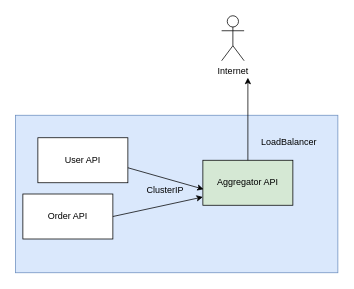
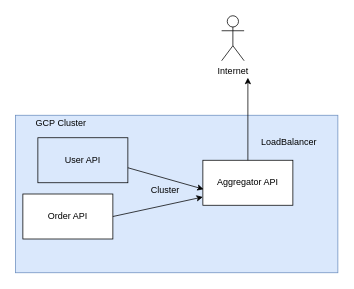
  <mxCell id="0" />
  <mxCell id="1" parent="0" />
  <mxCell id="2" value="" style="rounded=0;whiteSpace=wrap;html=1;fillColor=#dae8fc;strokeColor=#6c8ebf;" vertex="1" parent="1"><mxGeometry x="20" y="153" width="430" height="210" as="geometry" /></mxCell>
- <mxCell id="4" value="User API" style="rounded=0;whiteSpace=wrap;html=1;" vertex="1" parent="1"><mxGeometry x="50" y="183" width="120" height="60" as="geometry" /></mxCell>
+ <mxCell id="3" value="GCP Cluster" style="text;html=1;strokeColor=none;fillColor=none;align=center;verticalAlign=middle;whiteSpace=wrap;rounded=0;" vertex="1" parent="1"><mxGeometry x="21" y="154" width="120" height="20" as="geometry" /></mxCell>
+ <mxCell id="4" value="User API" style="rounded=0;whiteSpace=wrap;html=1;fillColor=#dae8fc;" vertex="1" parent="1"><mxGeometry x="50" y="183" width="120" height="60" as="geometry" /></mxCell>
  <mxCell id="5" value="Order API" style="rounded=0;whiteSpace=wrap;html=1;" vertex="1" parent="1"><mxGeometry x="30" y="258" width="120" height="60" as="geometry" /></mxCell>
- <mxCell id="6" value="Aggregator API" style="rounded=0;whiteSpace=wrap;html=1;fillColor=#d5e8d4;" vertex="1" parent="1"><mxGeometry x="270" y="213" width="120" height="60" as="geometry" /></mxCell>
+ <mxCell id="6" value="Aggregator API" style="rounded=0;whiteSpace=wrap;html=1;" vertex="1" parent="1"><mxGeometry x="270" y="213" width="120" height="60" as="geometry" /></mxCell>
  <mxCell id="7" value="" style="endArrow=classic;html=1;exitX=0.008;exitY=0.644;exitDx=0;exitDy=0;exitPerimeter=0;entryX=0.008;entryY=0.644;entryDx=0;entryDy=0;entryPerimeter=0;" edge="1" parent="1" target="6"><mxGeometry width="50" height="50" relative="1" as="geometry"><mxPoint x="170" y="223" as="sourcePoint" /><mxPoint x="200" y="283" as="targetPoint" /></mxGeometry></mxCell>
  <mxCell id="8" value="" style="endArrow=classic;html=1;entryX=1;entryY=0.5;entryDx=0;entryDy=0;exitX=1;exitY=0.5;exitDx=0;exitDy=0;" edge="1" parent="1" source="5"><mxGeometry width="50" height="50" relative="1" as="geometry"><mxPoint x="180.08" y="223.06" as="sourcePoint" /><mxPoint x="270" y="262" as="targetPoint" /></mxGeometry></mxCell>
- <mxCell id="9" value="ClusterIP" style="text;html=1;strokeColor=none;fillColor=none;align=center;verticalAlign=middle;whiteSpace=wrap;rounded=0;" vertex="1" parent="1"><mxGeometry x="180" y="243" width="80" height="20" as="geometry" /></mxCell>
+ <mxCell id="9" value="Cluster" style="text;html=1;strokeColor=none;fillColor=none;align=center;verticalAlign=middle;whiteSpace=wrap;rounded=0;" vertex="1" parent="1"><mxGeometry x="180" y="243" width="80" height="20" as="geometry" /></mxCell>
  <mxCell id="10" value="" style="endArrow=classic;html=1;" edge="1" parent="1"><mxGeometry width="50" height="50" relative="1" as="geometry"><mxPoint x="330" y="213" as="sourcePoint" /><mxPoint x="330" y="103" as="targetPoint" /></mxGeometry></mxCell>
  <mxCell id="11" value="LoadBalancer" style="text;html=1;strokeColor=none;fillColor=none;align=center;verticalAlign=middle;whiteSpace=wrap;rounded=0;" vertex="1" parent="1"><mxGeometry x="340" y="173" width="90" height="31" as="geometry" /></mxCell>
  <mxCell id="12" value="Internet&lt;br&gt;" style="shape=umlActor;verticalLabelPosition=bottom;labelBackgroundColor=#ffffff;verticalAlign=top;html=1;outlineConnect=0;" vertex="1" parent="1"><mxGeometry x="295" y="20.333" width="30" height="60" as="geometry" /></mxCell>
